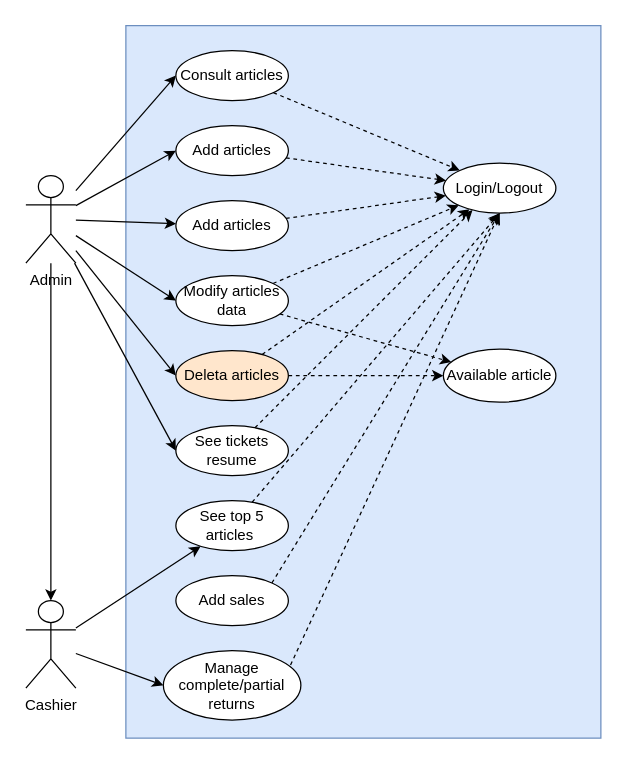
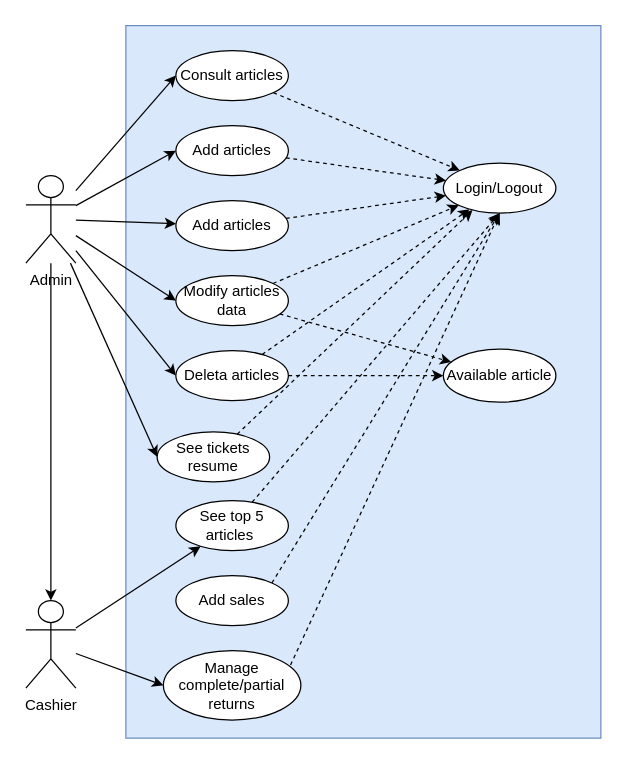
  <mxCell id="0" />
  <mxCell id="1" parent="0" />
  <mxCell id="2" value="" style="rounded=0;whiteSpace=wrap;html=1;fillColor=#dae8fc;strokeColor=#6c8ebf;" parent="1" vertex="1"><mxGeometry x="100" y="20" width="380" height="570" as="geometry" /></mxCell>
  <mxCell id="3" style="edgeStyle=none;rounded=0;orthogonalLoop=1;jettySize=auto;html=1;entryX=0;entryY=0;entryDx=0;entryDy=0;dashed=1;" parent="1" source="4" target="19" edge="1"><mxGeometry relative="1" as="geometry" /></mxCell>
  <mxCell id="4" value="Consult articles" style="ellipse;whiteSpace=wrap;html=1;" parent="1" vertex="1"><mxGeometry x="140" y="40" width="90" height="40" as="geometry" /></mxCell>
  <mxCell id="5" style="edgeStyle=none;rounded=0;orthogonalLoop=1;jettySize=auto;html=1;dashed=1;" parent="1" source="6" target="19" edge="1"><mxGeometry relative="1" as="geometry" /></mxCell>
  <mxCell id="6" value="Add articles&lt;span style=&quot;color: rgba(0, 0, 0, 0); font-family: monospace; font-size: 0px; text-align: start;&quot;&gt;%3CmxGraphModel%3E%3Croot%3E%3CmxCell%20id%3D%220%22%2F%3E%3CmxCell%20id%3D%221%22%20parent%3D%220%22%2F%3E%3CmxCell%20id%3D%222%22%20value%3D%22Consulting%20articles%22%20style%3D%22ellipse%3BwhiteSpace%3Dwrap%3Bhtml%3D1%3B%22%20vertex%3D%221%22%20parent%3D%221%22%3E%3CmxGeometry%20x%3D%22200%22%20y%3D%2260%22%20width%3D%2290%22%20height%3D%2240%22%20as%3D%22geometry%22%2F%3E%3C%2FmxCell%3E%3C%2Froot%3E%3C%2FmxGraphModel%3E&lt;/span&gt;" style="ellipse;whiteSpace=wrap;html=1;" parent="1" vertex="1"><mxGeometry x="140" y="100" width="90" height="40" as="geometry" /></mxCell>
  <mxCell id="7" style="edgeStyle=none;rounded=0;orthogonalLoop=1;jettySize=auto;html=1;dashed=1;" parent="1" source="8" target="19" edge="1"><mxGeometry relative="1" as="geometry" /></mxCell>
  <mxCell id="8" value="Add articles&lt;span style=&quot;color: rgba(0, 0, 0, 0); font-family: monospace; font-size: 0px; text-align: start;&quot;&gt;%3CmxGraphModel%3E%3Croot%3E%3CmxCell%20id%3D%220%22%2F%3E%3CmxCell%20id%3D%221%22%20parent%3D%220%22%2F%3E%3CmxCell%20id%3D%222%22%20value%3D%22Consulting%20articles%22%20style%3D%22ellipse%3BwhiteSpace%3Dwrap%3Bhtml%3D1%3B%22%20vertex%3D%221%22%20parent%3D%221%22%3E%3CmxGeometry%20x%3D%22200%22%20y%3D%2260%22%20width%3D%2290%22%20height%3D%2240%22%20as%3D%22geometry%22%2F%3E%3C%2FmxCell%3E%3C%2Froot%3E%3C%2FmxGraphModel%3E&lt;/span&gt;" style="ellipse;whiteSpace=wrap;html=1;" parent="1" vertex="1"><mxGeometry x="140" y="160" width="90" height="40" as="geometry" /></mxCell>
  <mxCell id="9" style="edgeStyle=none;rounded=0;orthogonalLoop=1;jettySize=auto;html=1;dashed=1;" parent="1" source="11" target="19" edge="1"><mxGeometry relative="1" as="geometry" /></mxCell>
  <mxCell id="10" style="edgeStyle=none;rounded=0;orthogonalLoop=1;jettySize=auto;html=1;dashed=1;" parent="1" source="11" target="35" edge="1"><mxGeometry relative="1" as="geometry" /></mxCell>
  <mxCell id="11" value="Modify articles data&lt;span style=&quot;color: rgba(0, 0, 0, 0); font-family: monospace; font-size: 0px; text-align: start;&quot;&gt;%3CmxGraphModel%3E%3Croot%3E%3CmxCell%20id%3D%220%22%2F%3E%3CmxCell%20id%3D%221%22%20parent%3D%220%22%2F%3E%3CmxCell%20id%3D%222%22%20value%3D%22Consulting%20articles%22%20style%3D%22ellipse%3BwhiteSpace%3Dwrap%3Bhtml%3D1%3B%22%20vertex%3D%221%22%20parent%3D%221%22%3E%3CmxGeometry%20x%3D%22200%22%20y%3D%2260%22%20width%3D%2290%22%20height%3D%2240%22%20as%3D%22geometry%22%2F%3E%3C%2FmxCell%3E%3C%2Froot%3E%3C%2FmxGraphModel%3E&lt;/span&gt;" style="ellipse;whiteSpace=wrap;html=1;" parent="1" vertex="1"><mxGeometry x="140" y="220" width="90" height="40" as="geometry" /></mxCell>
  <mxCell id="12" style="edgeStyle=none;rounded=0;orthogonalLoop=1;jettySize=auto;html=1;dashed=1;" parent="1" source="14" target="19" edge="1"><mxGeometry relative="1" as="geometry" /></mxCell>
  <mxCell id="13" style="edgeStyle=none;rounded=0;orthogonalLoop=1;jettySize=auto;html=1;dashed=1;" parent="1" source="14" target="35" edge="1"><mxGeometry relative="1" as="geometry" /></mxCell>
- <mxCell id="14" value="Deleta articles" style="ellipse;whiteSpace=wrap;html=1;fillColor=#ffe6cc;" parent="1" vertex="1"><mxGeometry x="140" y="280" width="90" height="40" as="geometry" /></mxCell>
+ <mxCell id="14" value="Deleta articles" style="ellipse;whiteSpace=wrap;html=1;" parent="1" vertex="1"><mxGeometry x="140" y="280" width="90" height="40" as="geometry" /></mxCell>
  <mxCell id="15" style="edgeStyle=none;rounded=0;orthogonalLoop=1;jettySize=auto;html=1;entryX=0.259;entryY=0.94;entryDx=0;entryDy=0;entryPerimeter=0;dashed=1;" parent="1" source="16" target="19" edge="1"><mxGeometry relative="1" as="geometry" /></mxCell>
- <mxCell id="16" value="See tickets resume" style="ellipse;whiteSpace=wrap;html=1;" parent="1" vertex="1"><mxGeometry x="140" y="340" width="90" height="40" as="geometry" /></mxCell>
+ <mxCell id="16" value="See tickets resume" style="ellipse;whiteSpace=wrap;html=1;" parent="1" vertex="1"><mxGeometry x="125" y="345" width="90" height="40" as="geometry" /></mxCell>
  <mxCell id="17" style="edgeStyle=none;rounded=0;orthogonalLoop=1;jettySize=auto;html=1;entryX=0.5;entryY=1;entryDx=0;entryDy=0;dashed=1;" parent="1" source="18" target="19" edge="1"><mxGeometry relative="1" as="geometry" /></mxCell>
  <mxCell id="18" value="See top 5 articles&amp;nbsp;" style="ellipse;whiteSpace=wrap;html=1;" parent="1" vertex="1"><mxGeometry x="140" y="400" width="90" height="40" as="geometry" /></mxCell>
  <mxCell id="19" value="Login/Logout" style="ellipse;whiteSpace=wrap;html=1;" parent="1" vertex="1"><mxGeometry x="354" y="130" width="90" height="40" as="geometry" /></mxCell>
  <mxCell id="20" style="rounded=0;orthogonalLoop=1;jettySize=auto;html=1;entryX=0;entryY=0.5;entryDx=0;entryDy=0;" parent="1" source="27" target="4" edge="1"><mxGeometry relative="1" as="geometry" /></mxCell>
  <mxCell id="21" style="edgeStyle=none;rounded=0;orthogonalLoop=1;jettySize=auto;html=1;entryX=0;entryY=0.5;entryDx=0;entryDy=0;" parent="1" source="27" target="6" edge="1"><mxGeometry relative="1" as="geometry" /></mxCell>
  <mxCell id="22" style="edgeStyle=none;rounded=0;orthogonalLoop=1;jettySize=auto;html=1;" parent="1" source="27" target="8" edge="1"><mxGeometry relative="1" as="geometry" /></mxCell>
  <mxCell id="23" style="edgeStyle=none;rounded=0;orthogonalLoop=1;jettySize=auto;html=1;entryX=0;entryY=0.5;entryDx=0;entryDy=0;" parent="1" source="27" target="11" edge="1"><mxGeometry relative="1" as="geometry" /></mxCell>
  <mxCell id="24" style="edgeStyle=none;rounded=0;orthogonalLoop=1;jettySize=auto;html=1;entryX=0;entryY=0.5;entryDx=0;entryDy=0;" parent="1" source="27" target="14" edge="1"><mxGeometry relative="1" as="geometry" /></mxCell>
  <mxCell id="25" style="edgeStyle=none;rounded=0;orthogonalLoop=1;jettySize=auto;html=1;" parent="1" source="27" target="30" edge="1"><mxGeometry relative="1" as="geometry" /></mxCell>
  <mxCell id="26" style="edgeStyle=none;rounded=0;orthogonalLoop=1;jettySize=auto;html=1;entryX=0;entryY=0.5;entryDx=0;entryDy=0;" parent="1" source="27" target="16" edge="1"><mxGeometry relative="1" as="geometry" /></mxCell>
  <mxCell id="27" value="Admin" style="shape=umlActor;verticalLabelPosition=bottom;verticalAlign=top;html=1;outlineConnect=0;" parent="1" vertex="1"><mxGeometry x="20" y="140" width="40" height="70" as="geometry" /></mxCell>
  <mxCell id="28" style="edgeStyle=none;rounded=0;orthogonalLoop=1;jettySize=auto;html=1;" parent="1" source="30" target="18" edge="1"><mxGeometry relative="1" as="geometry" /></mxCell>
  <mxCell id="29" style="edgeStyle=none;rounded=0;orthogonalLoop=1;jettySize=auto;html=1;entryX=0;entryY=0.5;entryDx=0;entryDy=0;" parent="1" source="30" target="34" edge="1"><mxGeometry relative="1" as="geometry" /></mxCell>
  <mxCell id="30" value="Cashier" style="shape=umlActor;verticalLabelPosition=bottom;verticalAlign=top;html=1;outlineConnect=0;" parent="1" vertex="1"><mxGeometry x="20" y="480" width="40" height="70" as="geometry" /></mxCell>
  <mxCell id="31" style="edgeStyle=none;rounded=0;orthogonalLoop=1;jettySize=auto;html=1;entryX=0.5;entryY=1;entryDx=0;entryDy=0;dashed=1;exitX=1;exitY=0;exitDx=0;exitDy=0;" parent="1" source="32" target="19" edge="1"><mxGeometry relative="1" as="geometry" /></mxCell>
  <mxCell id="32" value="Add sales" style="ellipse;whiteSpace=wrap;html=1;" parent="1" vertex="1"><mxGeometry x="140" y="460" width="90" height="40" as="geometry" /></mxCell>
  <mxCell id="33" style="edgeStyle=none;rounded=0;orthogonalLoop=1;jettySize=auto;html=1;entryX=0.5;entryY=1;entryDx=0;entryDy=0;dashed=1;exitX=0.925;exitY=0.207;exitDx=0;exitDy=0;exitPerimeter=0;" parent="1" source="34" target="19" edge="1"><mxGeometry relative="1" as="geometry" /></mxCell>
  <mxCell id="34" value="Manage complete/partial returns" style="ellipse;whiteSpace=wrap;html=1;" parent="1" vertex="1"><mxGeometry x="130" y="520" width="110" height="55.5" as="geometry" /></mxCell>
  <mxCell id="35" value="Available article" style="ellipse;whiteSpace=wrap;html=1;" parent="1" vertex="1"><mxGeometry x="354" y="278.75" width="90" height="42.5" as="geometry" /></mxCell>
